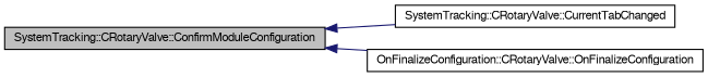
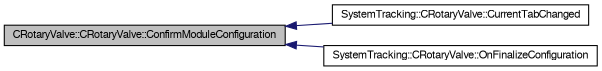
  digraph {
    rankdir=LR
    node [color=black fillcolor=white fontname=FreeSans fontsize=10 shape=record style=filled]
    edge [color=midnightblue dir=back fontname=FreeSans fontsize=10 labelfontname=FreeSans labelfontsize=10 style=solid]
-   n1 [fillcolor=grey75 fontcolor=black height=0.2 label="SystemTracking::CRotaryValve::ConfirmModuleConfiguration" width=0.4]
+   n1 [fillcolor=grey75 fontcolor=black height=0.2 label="CRotaryValve::CRotaryValve::ConfirmModuleConfiguration" width=0.4]
    n2 [height=0.2 label="SystemTracking::CRotaryValve::CurrentTabChanged" width=0.4]
-   n3 [height=0.2 label="OnFinalizeConfiguration::CRotaryValve::OnFinalizeConfiguration" width=0.4]
+   n3 [height=0.2 label="SystemTracking::CRotaryValve::OnFinalizeConfiguration" width=0.4]
    n1 -> n2
    n1 -> n3
  }
